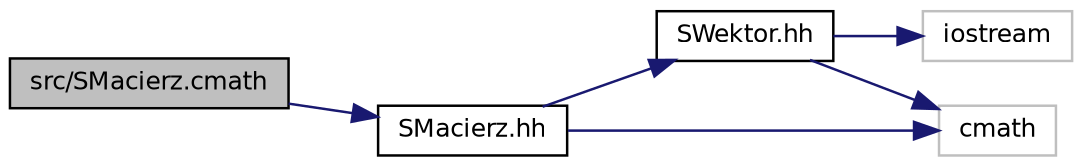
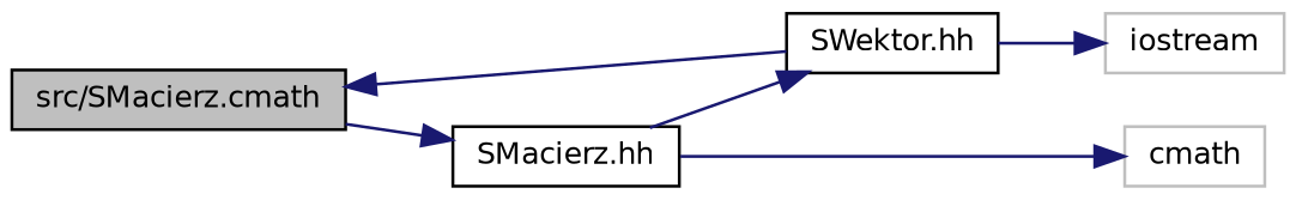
  digraph {
    rankdir=LR
    node [color=black fillcolor=white fontname=Helvetica fontsize=10 shape=record style=filled]
    edge [color=midnightblue fontname=Helvetica fontsize=10 labelfontname=Helvetica labelfontsize=10 style=solid]
    n1 [fillcolor=grey75 fontcolor=black height=0.2 label="src/SMacierz.cmath" width=0.4]
    n2 [height=0.2 label="SMacierz.hh" width=0.4]
    n3 [height=0.2 label="SWektor.hh" width=0.4]
    n4 [color=grey75 height=0.2 label=cmath width=0.4]
    n5 [color=grey75 height=0.2 label=iostream width=0.4]
    n1 -> n2
    n2 -> n3
    n2 -> n4
-   n3 -> n4
+   n3 -> n1
    n3 -> n5
  }
